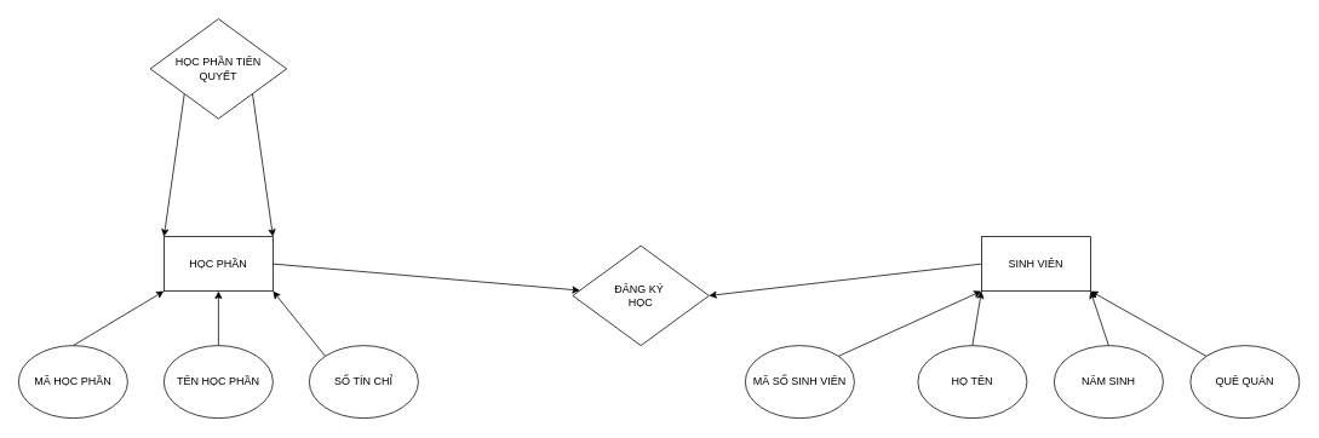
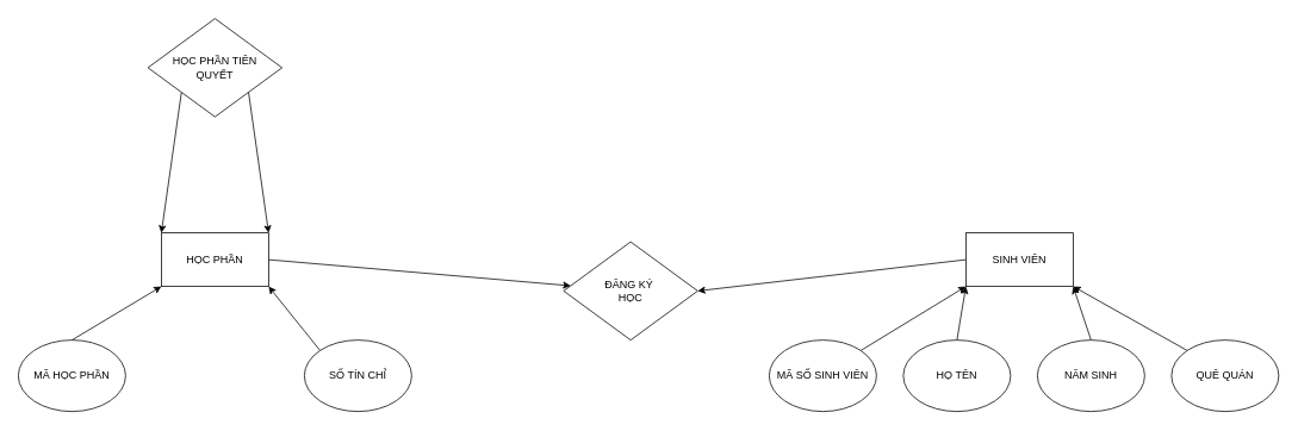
  <mxCell id="0" />
  <mxCell id="1" parent="0" />
  <mxCell id="2" style="edgeStyle=none;html=1;exitX=0;exitY=0.5;exitDx=0;exitDy=0;entryX=1;entryY=0.5;entryDx=0;entryDy=0;" edge="1" parent="1" source="3" target="20"><mxGeometry relative="1" as="geometry" /></mxCell>
  <mxCell id="3" value="SINH VIÊN" style="whiteSpace=wrap;html=1;" vertex="1" parent="1"><mxGeometry x="1080" y="260" width="120" height="60" as="geometry" /></mxCell>
  <mxCell id="4" style="edgeStyle=none;html=1;exitX=1;exitY=0;exitDx=0;exitDy=0;entryX=0;entryY=1;entryDx=0;entryDy=0;" edge="1" parent="1" source="5" target="3"><mxGeometry relative="1" as="geometry" /></mxCell>
- <mxCell id="5" value="MÃ SỐ SINH VIÊN" style="ellipse;whiteSpace=wrap;html=1;" vertex="1" parent="1"><mxGeometry x="820" y="380" width="120" height="80" as="geometry" /></mxCell>
+ <mxCell id="5" value="MÃ SỐ SINH VIÊN" style="ellipse;whiteSpace=wrap;html=1;" vertex="1" parent="1"><mxGeometry x="860" y="380" width="120" height="80" as="geometry" /></mxCell>
  <mxCell id="6" style="edgeStyle=none;html=1;exitX=0.5;exitY=0;exitDx=0;exitDy=0;" edge="1" parent="1" source="7"><mxGeometry relative="1" as="geometry"><mxPoint x="1080" y="320" as="targetPoint" /></mxGeometry></mxCell>
  <mxCell id="7" value="HỌ TÊN" style="ellipse;whiteSpace=wrap;html=1;" vertex="1" parent="1"><mxGeometry x="1010" y="380" width="120" height="80" as="geometry" /></mxCell>
  <mxCell id="8" style="edgeStyle=none;html=1;exitX=0.5;exitY=0;exitDx=0;exitDy=0;entryX=1;entryY=1;entryDx=0;entryDy=0;" edge="1" parent="1" source="9" target="3"><mxGeometry relative="1" as="geometry" /></mxCell>
  <mxCell id="9" value="NĂM SINH" style="ellipse;whiteSpace=wrap;html=1;" vertex="1" parent="1"><mxGeometry x="1160" y="380" width="120" height="80" as="geometry" /></mxCell>
  <mxCell id="10" style="edgeStyle=none;html=1;exitX=0;exitY=0;exitDx=0;exitDy=0;entryX=1;entryY=1;entryDx=0;entryDy=0;" edge="1" parent="1" source="11" target="3"><mxGeometry relative="1" as="geometry" /></mxCell>
  <mxCell id="11" value="QUÊ QUÁN" style="ellipse;whiteSpace=wrap;html=1;" vertex="1" parent="1"><mxGeometry x="1310" y="380" width="120" height="80" as="geometry" /></mxCell>
  <mxCell id="12" style="edgeStyle=none;html=1;exitX=1;exitY=0.5;exitDx=0;exitDy=0;" edge="1" parent="1" source="13" target="20"><mxGeometry relative="1" as="geometry" /></mxCell>
  <mxCell id="13" value="HỌC PHẦN" style="whiteSpace=wrap;html=1;" vertex="1" parent="1"><mxGeometry x="180" y="260" width="120" height="60" as="geometry" /></mxCell>
  <mxCell id="14" style="edgeStyle=none;html=1;exitX=0.5;exitY=0;exitDx=0;exitDy=0;entryX=0;entryY=1;entryDx=0;entryDy=0;" edge="1" parent="1" source="15" target="13"><mxGeometry relative="1" as="geometry" /></mxCell>
  <mxCell id="15" value="MÃ HỌC PHẦN" style="ellipse;whiteSpace=wrap;html=1;" vertex="1" parent="1"><mxGeometry x="20" y="380" width="120" height="80" as="geometry" /></mxCell>
- <mxCell id="16" style="edgeStyle=none;html=1;exitX=0.5;exitY=0;exitDx=0;exitDy=0;entryX=0.5;entryY=1;entryDx=0;entryDy=0;" edge="1" parent="1" source="17" target="13"><mxGeometry relative="1" as="geometry" /></mxCell>
- <mxCell id="17" value="TÊN HỌC PHẦN" style="ellipse;whiteSpace=wrap;html=1;" vertex="1" parent="1"><mxGeometry x="180" y="380" width="120" height="80" as="geometry" /></mxCell>
  <mxCell id="18" style="edgeStyle=none;html=1;exitX=0;exitY=0;exitDx=0;exitDy=0;entryX=1;entryY=1;entryDx=0;entryDy=0;" edge="1" parent="1" source="19" target="13"><mxGeometry relative="1" as="geometry" /></mxCell>
  <mxCell id="19" value="SỐ TÍN CHỈ" style="ellipse;whiteSpace=wrap;html=1;" vertex="1" parent="1"><mxGeometry x="340" y="380" width="120" height="80" as="geometry" /></mxCell>
  <mxCell id="20" value="ĐĂNG KÝ&amp;nbsp;&lt;br&gt;HỌC" style="rhombus;whiteSpace=wrap;html=1;" vertex="1" parent="1"><mxGeometry x="630" y="270" width="150" height="110" as="geometry" /></mxCell>
  <mxCell id="21" style="edgeStyle=none;html=1;exitX=0;exitY=1;exitDx=0;exitDy=0;entryX=0;entryY=0;entryDx=0;entryDy=0;" edge="1" parent="1" source="23" target="13"><mxGeometry relative="1" as="geometry" /></mxCell>
  <mxCell id="22" style="edgeStyle=none;html=1;exitX=1;exitY=1;exitDx=0;exitDy=0;entryX=1;entryY=0;entryDx=0;entryDy=0;" edge="1" parent="1" source="23" target="13"><mxGeometry relative="1" as="geometry" /></mxCell>
  <mxCell id="23" value="HỌC PHẦN TIÊN&lt;br&gt;QUYẾT" style="rhombus;whiteSpace=wrap;html=1;" vertex="1" parent="1"><mxGeometry x="165" y="20" width="150" height="110" as="geometry" /></mxCell>
